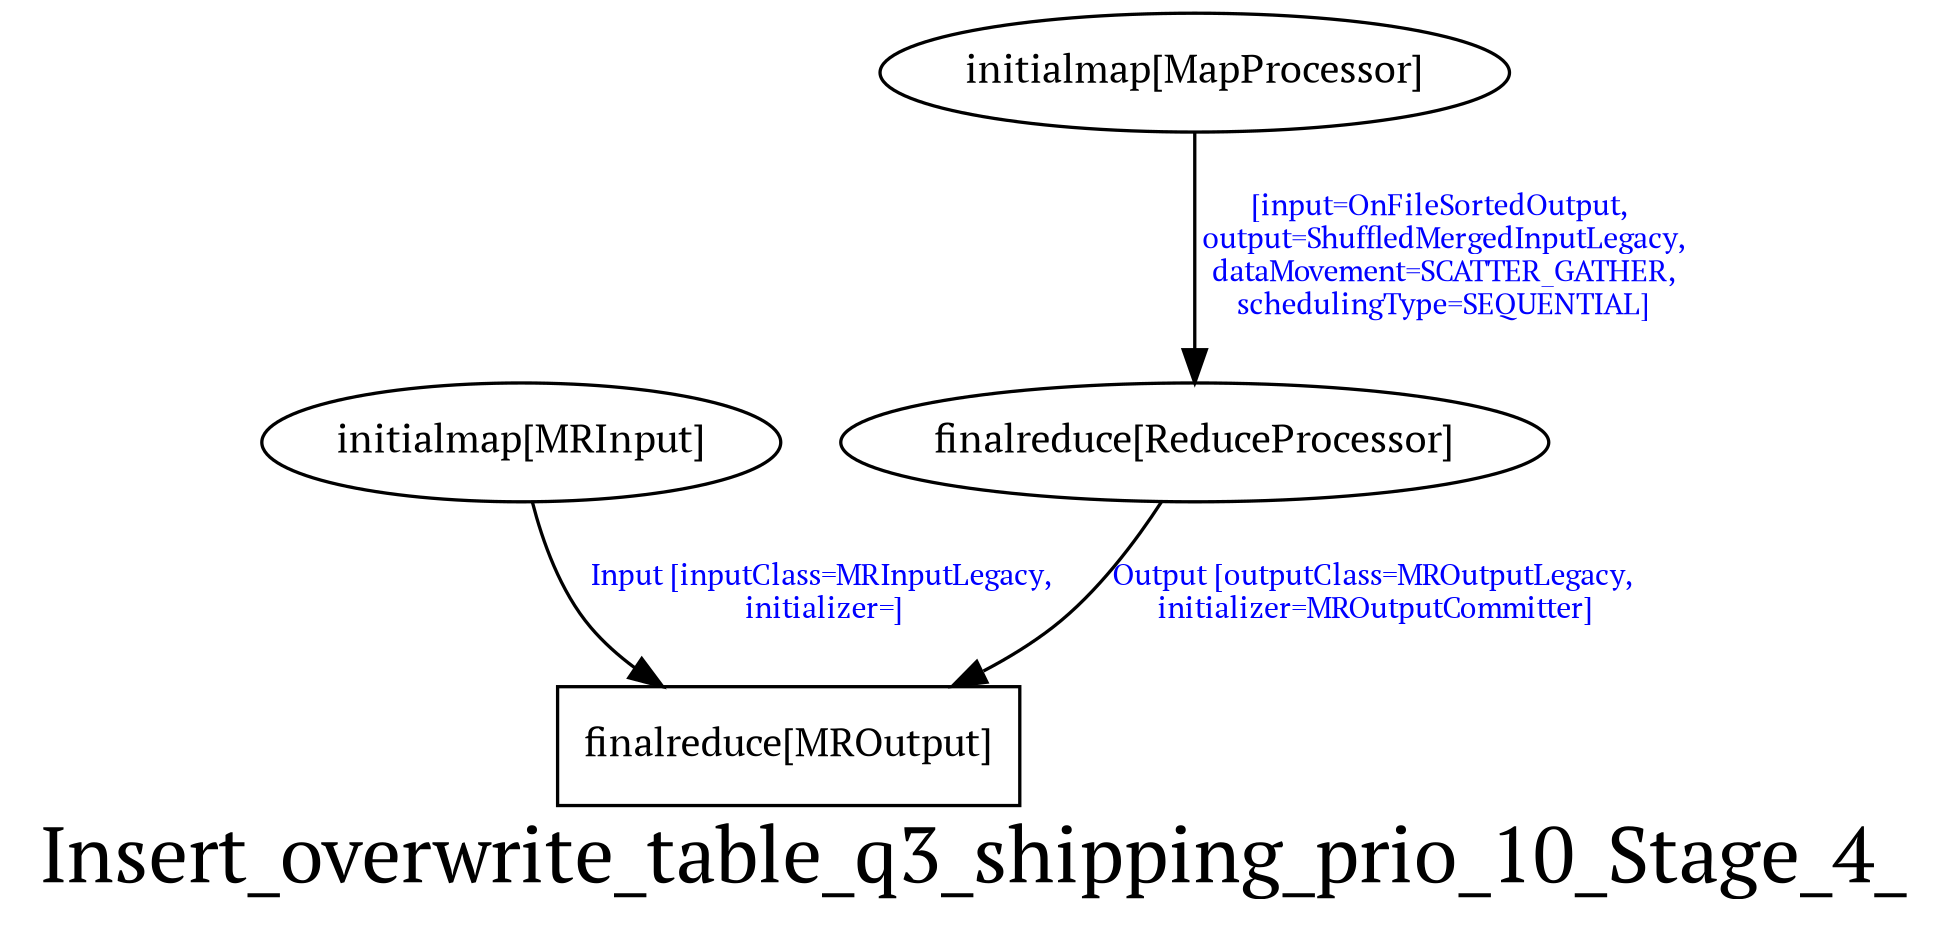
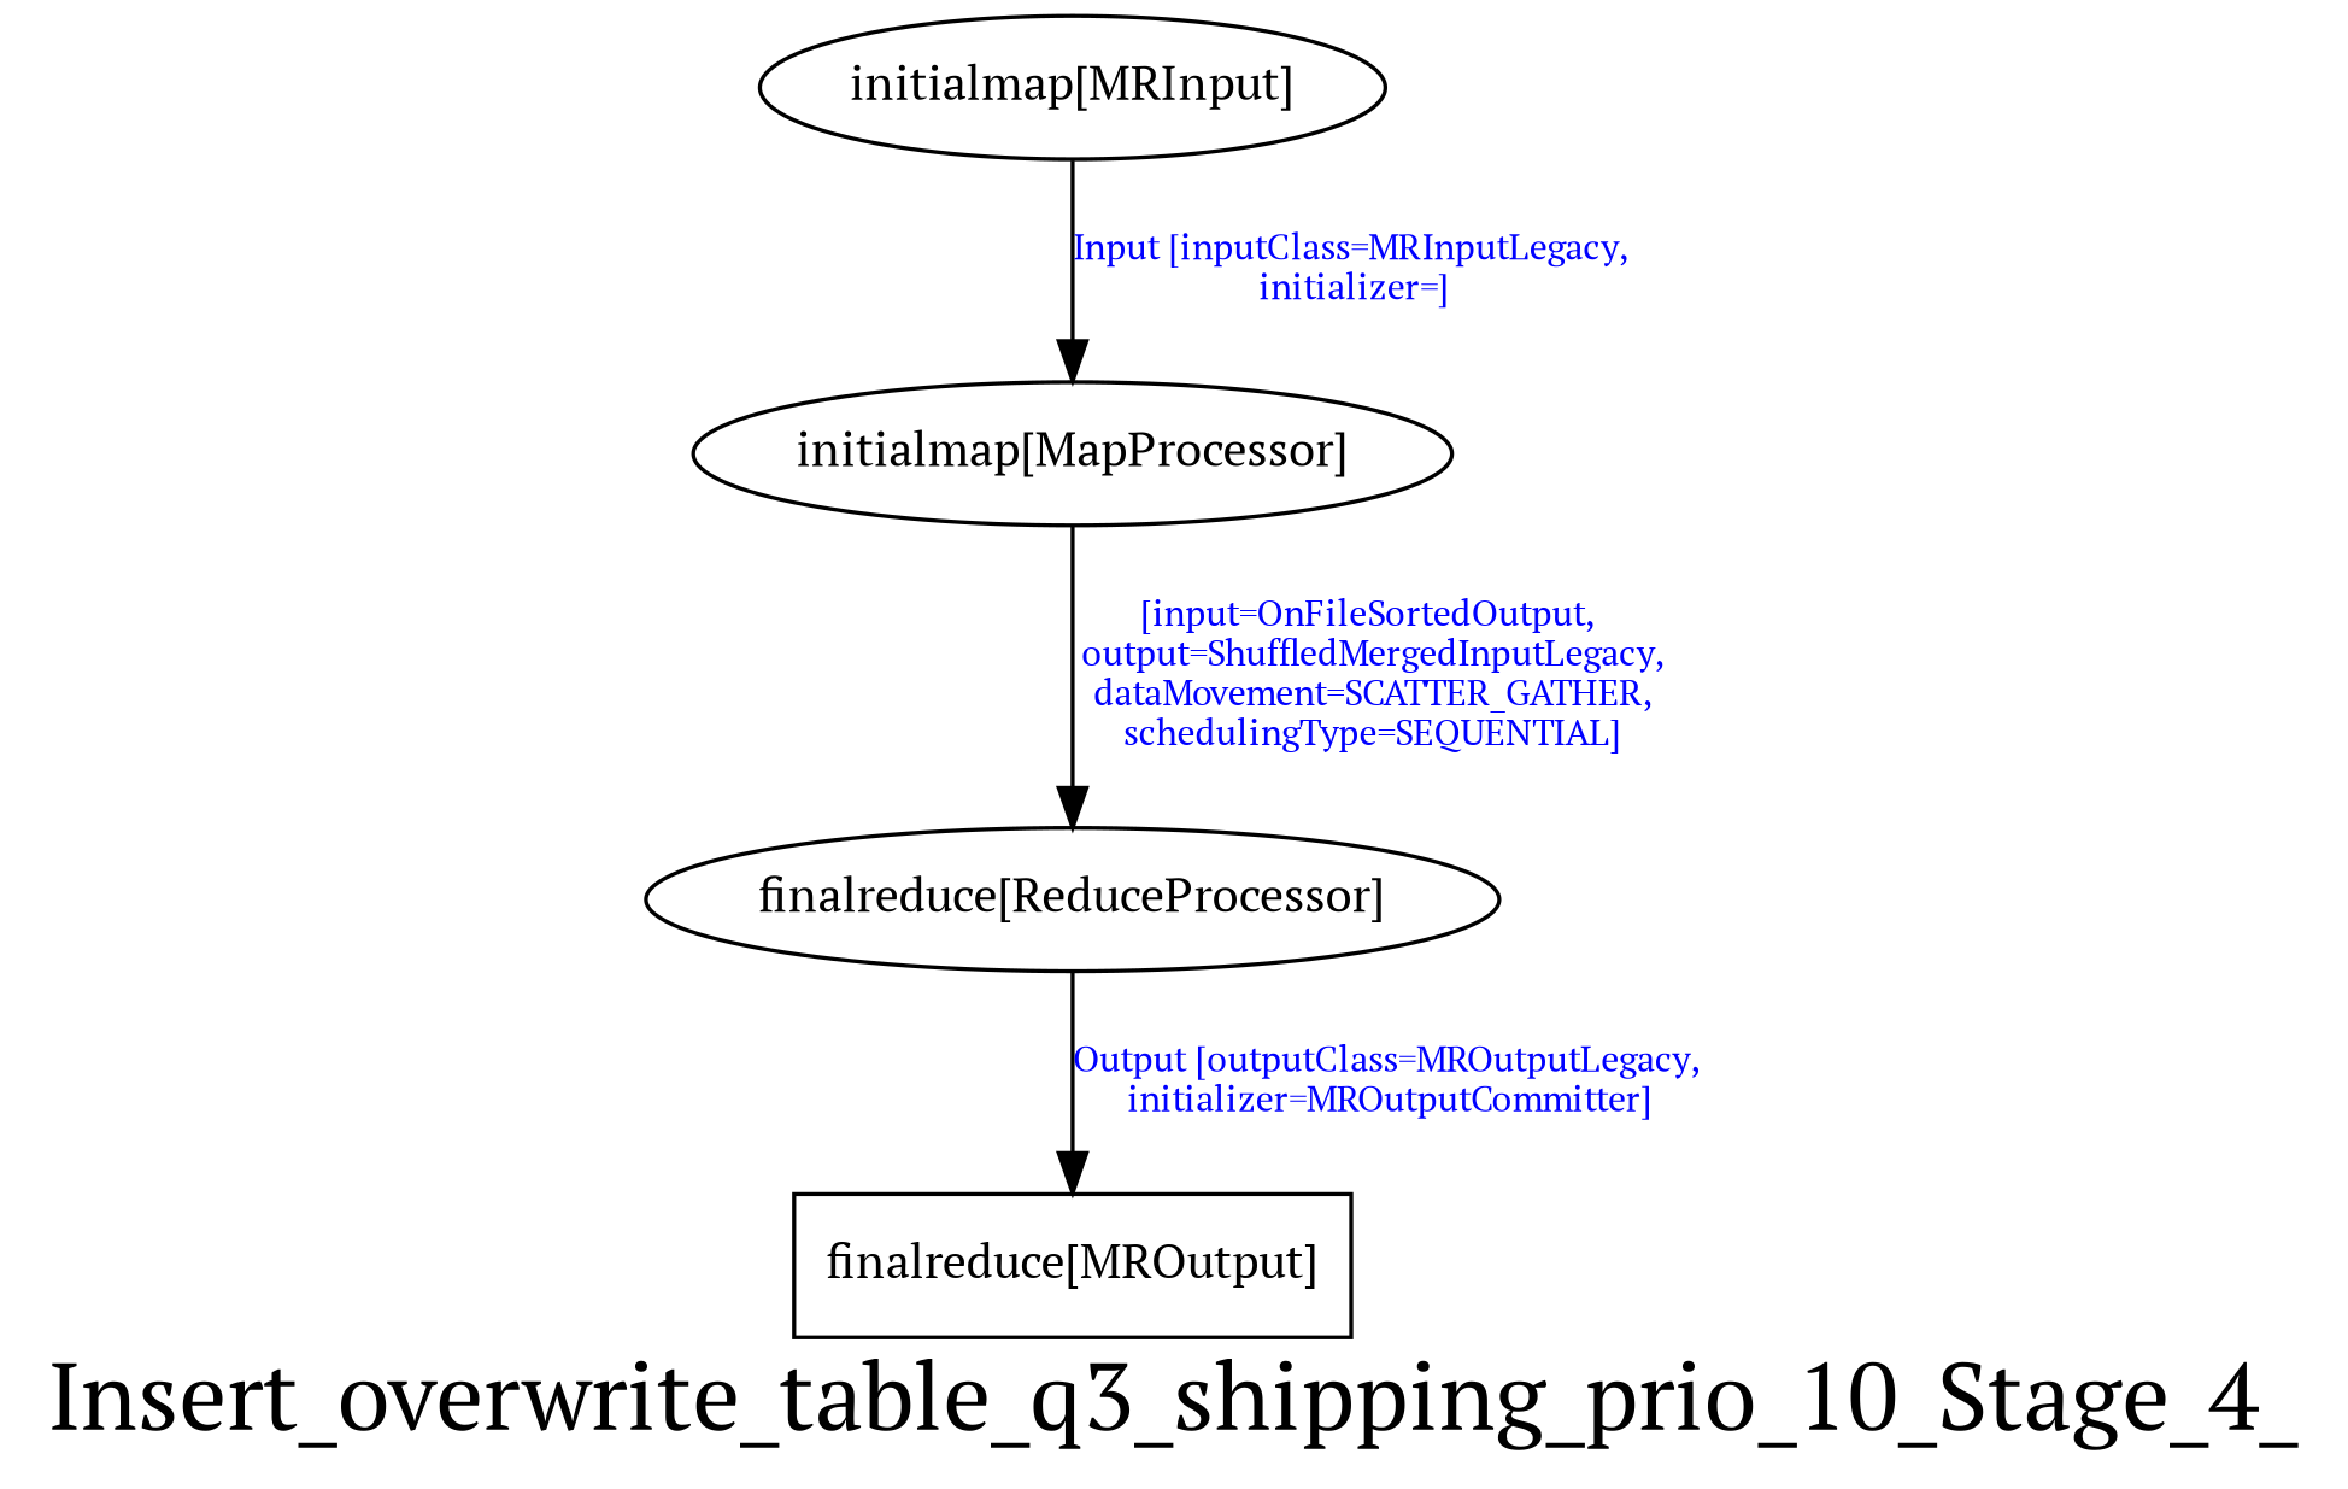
  digraph {
    fontname="PT Serif"
    fontsize=24
    label=Insert_overwrite_table_q3_shipping_prio_10_Stage_4_
    node [fontname="PT Serif" fontsize=12]
    edge [fontcolor=blue fontname="PT Serif" fontsize=9]
    n1 [label="initialmap[MRInput]" shape=ellipse]
    n2 [label="initialmap[MapProcessor]"]
    n3 [label="finalreduce[ReduceProcessor]"]
    n4 [label="finalreduce[MROutput]" shape=box]
-   n1 -> n4 [label="Input [inputClass=MRInputLegacy,\n initializer=]"]
+   n1 -> n2 [label="Input [inputClass=MRInputLegacy,\n initializer=]"]
    n2 -> n3 [label="[input=OnFileSortedOutput,\n output=ShuffledMergedInputLegacy,\n dataMovement=SCATTER_GATHER,\n schedulingType=SEQUENTIAL]"]
    n3 -> n4 [label="Output [outputClass=MROutputLegacy,\n initializer=MROutputCommitter]"]
  }
